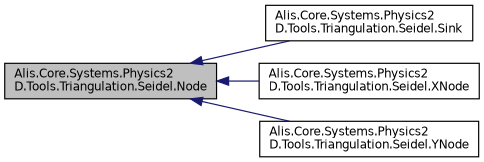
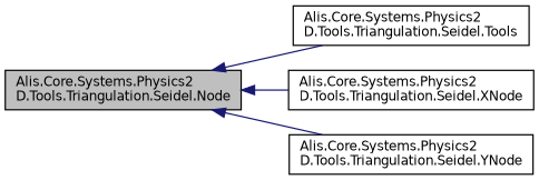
  digraph {
    rankdir=LR
    node [color=black fillcolor=white fontname=Helvetica fontsize=10 shape=record style=filled]
    edge [color=midnightblue dir=back fontname=Helvetica fontsize=10 labelfontname=Helvetica labelfontsize=10 style=solid]
    n1 [fillcolor=grey75 fontcolor=black height=0.2 label="Alis.Core.Systems.Physics2\lD.Tools.Triangulation.Seidel.Node" width=0.4]
-   n2 [height=0.2 label="Alis.Core.Systems.Physics2\lD.Tools.Triangulation.Seidel.Sink" width=0.4]
+   n2 [height=0.2 label="Alis.Core.Systems.Physics2\lD.Tools.Triangulation.Seidel.Tools" width=0.4]
    n3 [height=0.2 label="Alis.Core.Systems.Physics2\lD.Tools.Triangulation.Seidel.XNode" width=0.4]
    n4 [height=0.2 label="Alis.Core.Systems.Physics2\lD.Tools.Triangulation.Seidel.YNode" width=0.4]
    n1 -> n2
    n1 -> n3
    n1 -> n4
  }
